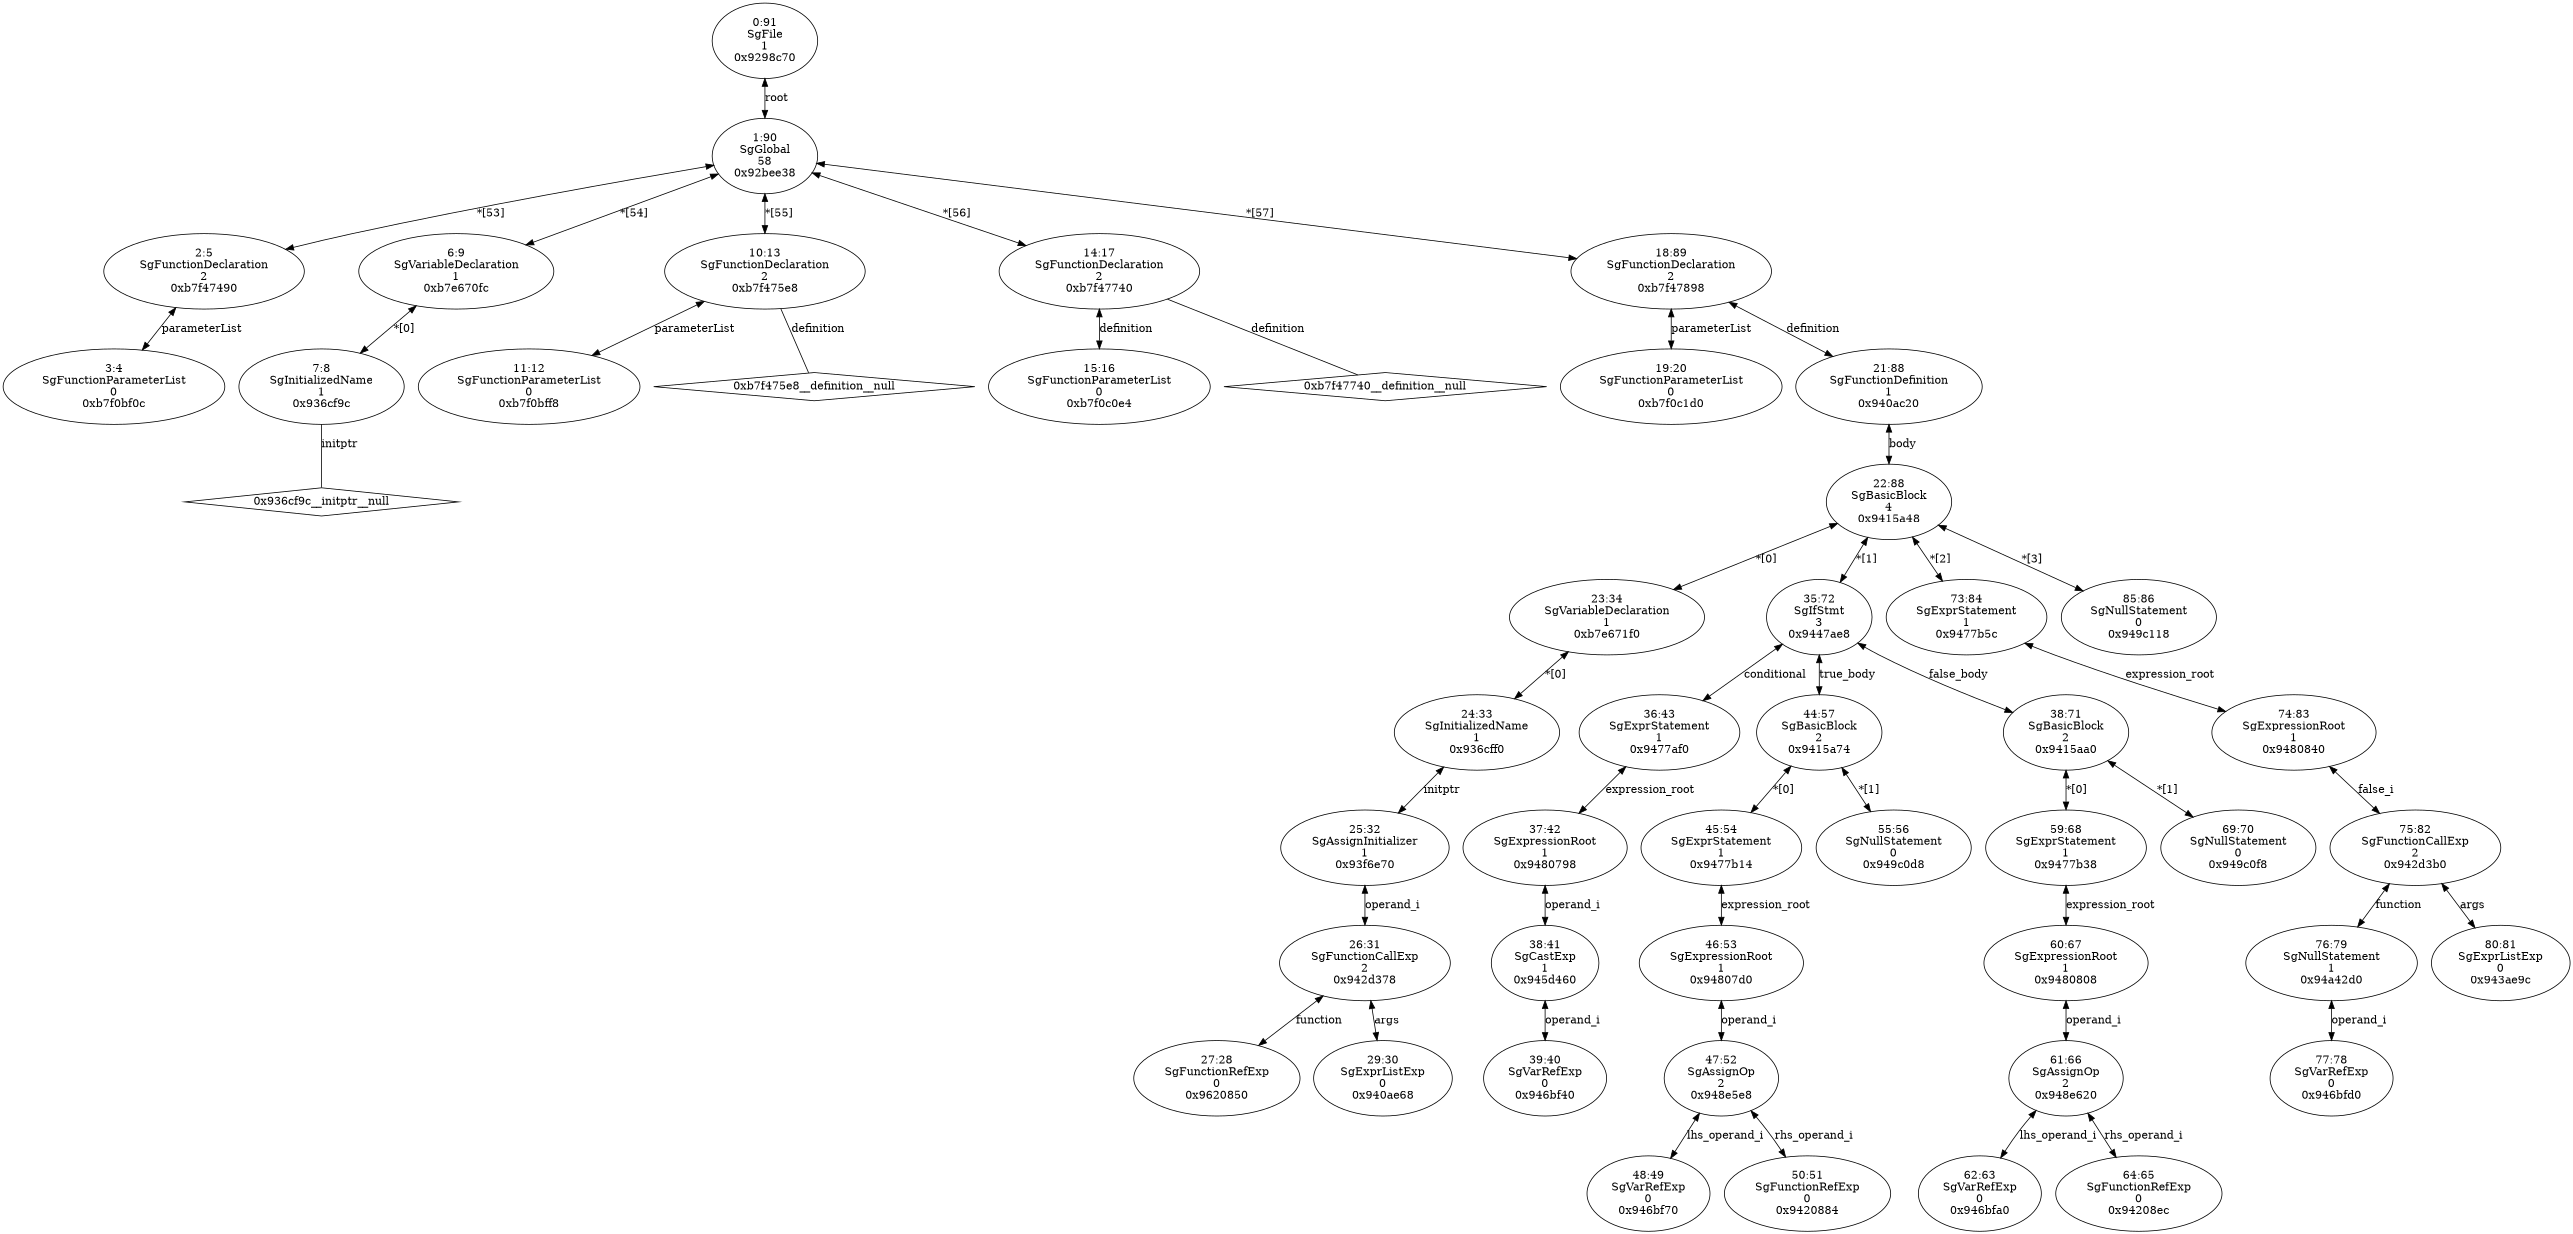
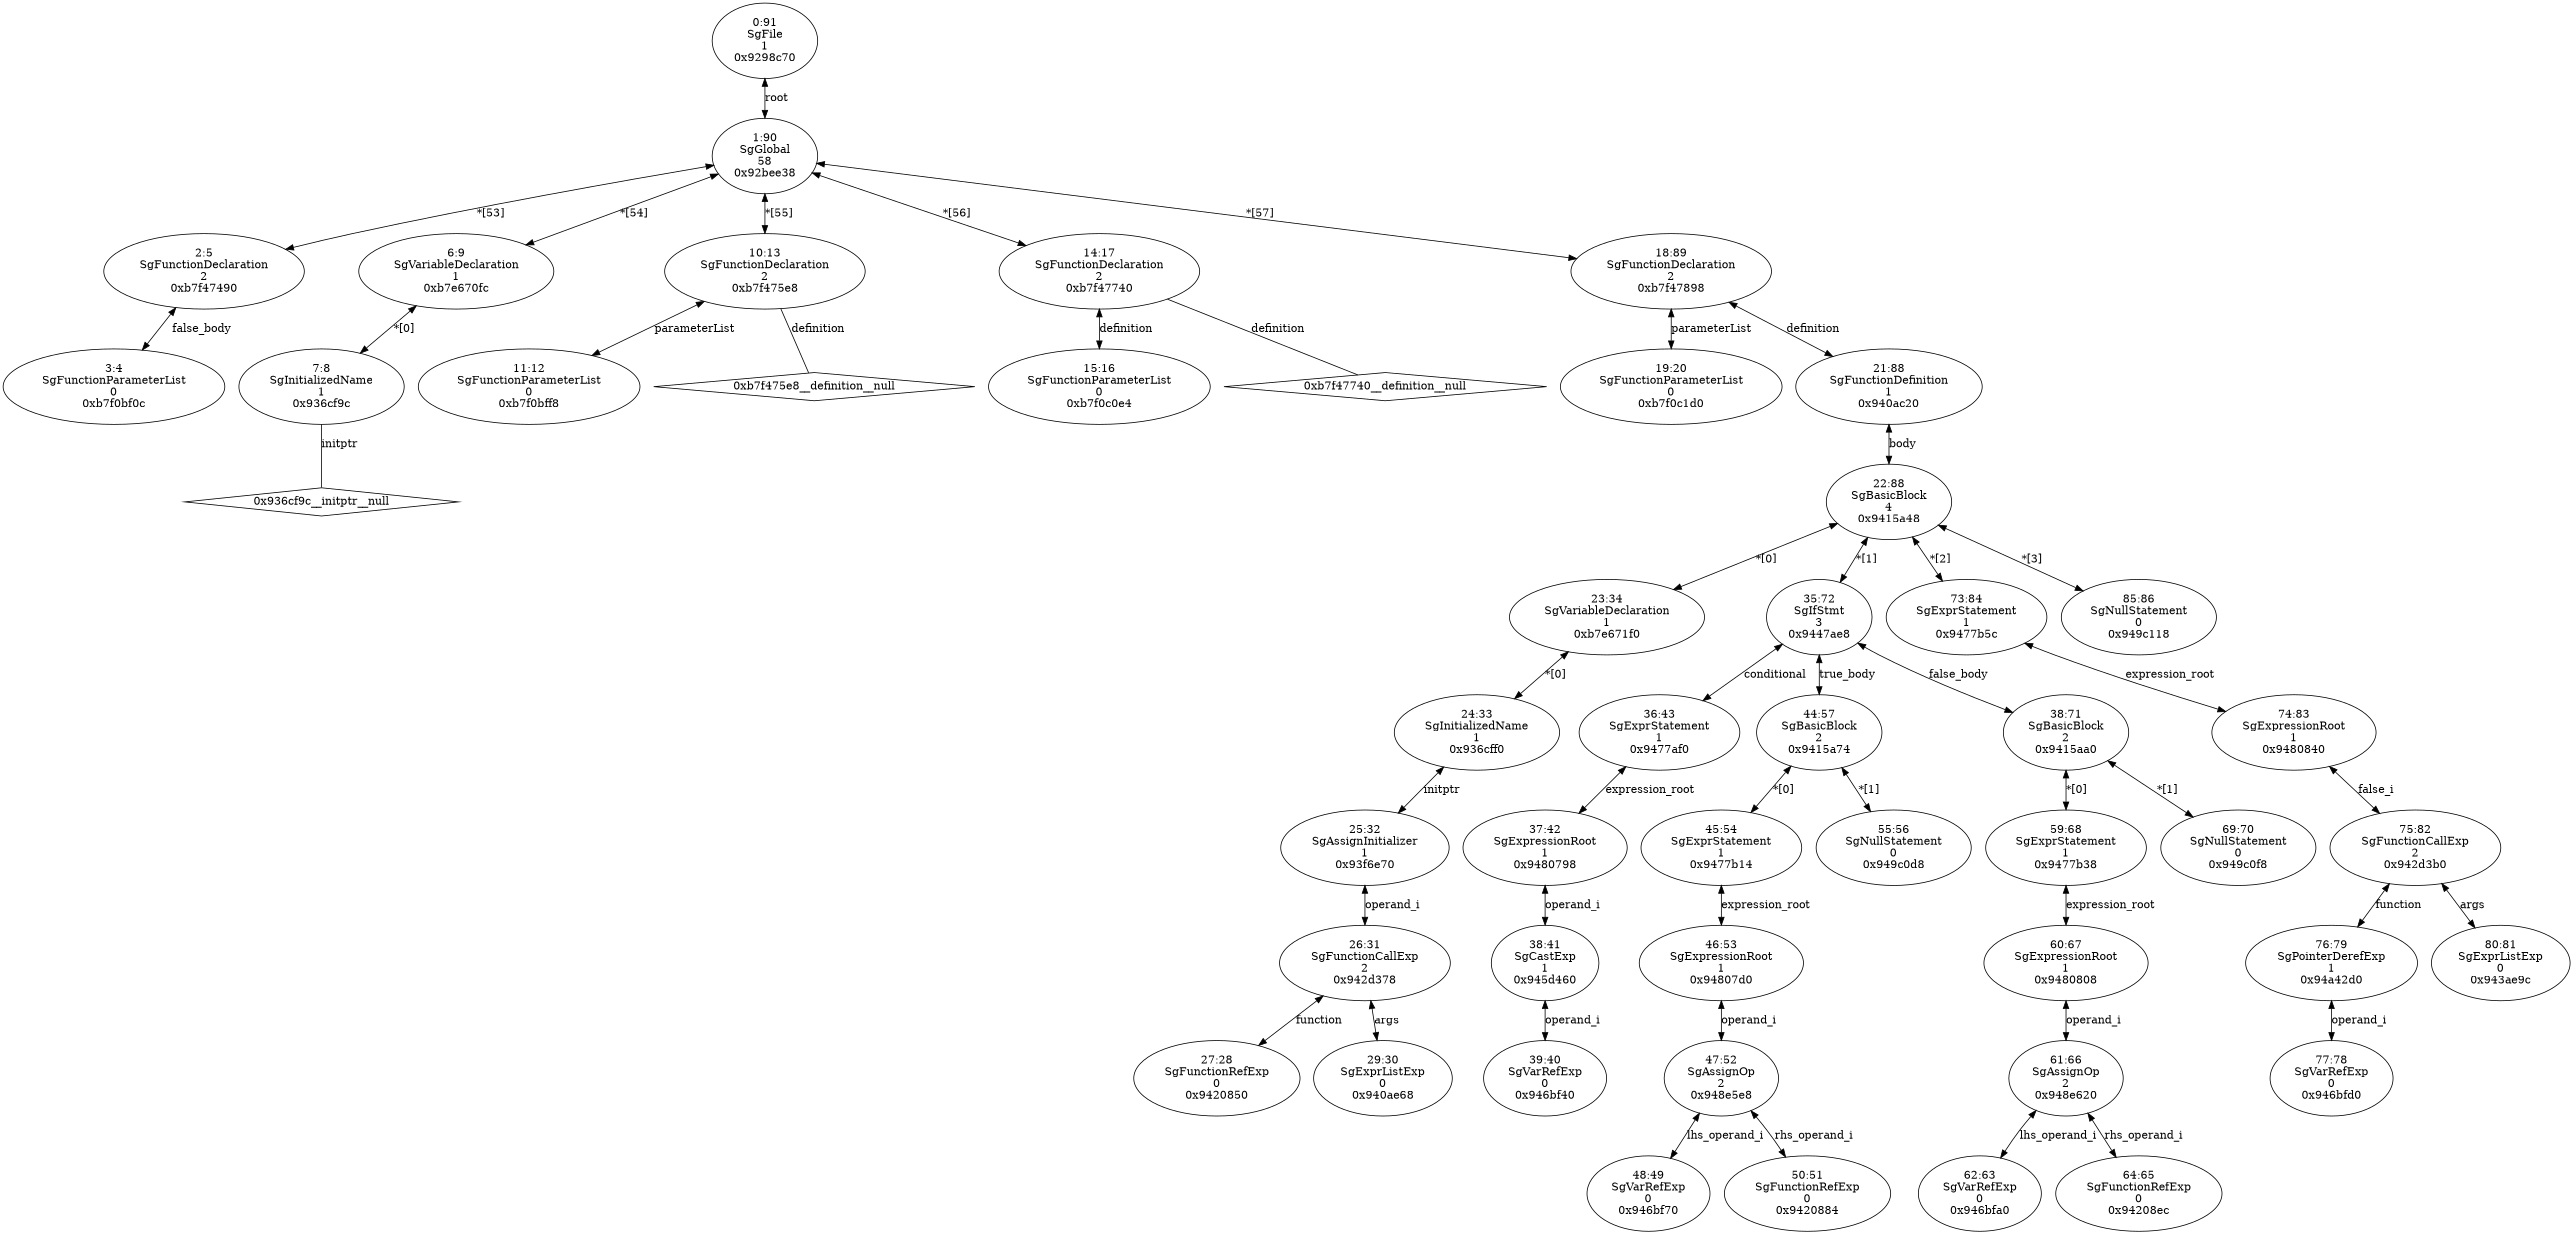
  digraph {
    edge [dir=both]
    n1 [label="3:4\nSgFunctionParameterList\n0\n0xb7f0bf0c\n"]
    n2 [label="2:5\nSgFunctionDeclaration\n2\n0xb7f47490\n"]
    n3 [label="7:8\nSgInitializedName\n1\n0x936cf9c\n"]
    "0x936cf9c__initptr__null" [shape=diamond]
    n5 [label="6:9\nSgVariableDeclaration\n1\n0xb7e670fc\n"]
    n6 [label="11:12\nSgFunctionParameterList\n0\n0xb7f0bff8\n"]
    n7 [label="10:13\nSgFunctionDeclaration\n2\n0xb7f475e8\n"]
    "0xb7f475e8__definition__null" [shape=diamond]
    n9 [label="15:16\nSgFunctionParameterList\n0\n0xb7f0c0e4\n"]
    n10 [label="14:17\nSgFunctionDeclaration\n2\n0xb7f47740\n"]
    "0xb7f47740__definition__null" [shape=diamond]
    n12 [label="19:20\nSgFunctionParameterList\n0\n0xb7f0c1d0\n"]
-   n13 [label="27:28\nSgFunctionRefExp\n0\n0x9620850\n"]
+   n13 [label="27:28\nSgFunctionRefExp\n0\n0x9420850\n"]
    n14 [label="29:30\nSgExprListExp\n0\n0x940ae68\n"]
    n15 [label="26:31\nSgFunctionCallExp\n2\n0x942d378\n"]
    n16 [label="25:32\nSgAssignInitializer\n1\n0x93f6e70\n"]
    n17 [label="24:33\nSgInitializedName\n1\n0x936cff0\n"]
    n18 [label="23:34\nSgVariableDeclaration\n1\n0xb7e671f0\n"]
    n19 [label="39:40\nSgVarRefExp\n0\n0x946bf40\n"]
    n20 [label="38:41\nSgCastExp\n1\n0x945d460\n"]
    n21 [label="37:42\nSgExpressionRoot\n1\n0x9480798\n"]
    n22 [label="36:43\nSgExprStatement\n1\n0x9477af0\n"]
    n23 [label="48:49\nSgVarRefExp\n0\n0x946bf70\n"]
    n24 [label="50:51\nSgFunctionRefExp\n0\n0x9420884\n"]
    n25 [label="47:52\nSgAssignOp\n2\n0x948e5e8\n"]
    n26 [label="46:53\nSgExpressionRoot\n1\n0x94807d0\n"]
    n27 [label="45:54\nSgExprStatement\n1\n0x9477b14\n"]
    n28 [label="55:56\nSgNullStatement\n0\n0x949c0d8\n"]
    n29 [label="44:57\nSgBasicBlock\n2\n0x9415a74\n"]
    n30 [label="62:63\nSgVarRefExp\n0\n0x946bfa0\n"]
    n31 [label="64:65\nSgFunctionRefExp\n0\n0x94208ec\n"]
    n32 [label="61:66\nSgAssignOp\n2\n0x948e620\n"]
    n33 [label="60:67\nSgExpressionRoot\n1\n0x9480808\n"]
    n34 [label="59:68\nSgExprStatement\n1\n0x9477b38\n"]
    n35 [label="69:70\nSgNullStatement\n0\n0x949c0f8\n"]
    n36 [label="38:71\nSgBasicBlock\n2\n0x9415aa0\n"]
    n37 [label="35:72\nSgIfStmt\n3\n0x9447ae8\n"]
    n38 [label="77:78\nSgVarRefExp\n0\n0x946bfd0\n"]
-   n39 [label="76:79\nSgNullStatement\n1\n0x94a42d0\n"]
+   n39 [label="76:79\nSgPointerDerefExp\n1\n0x94a42d0\n"]
    n40 [label="80:81\nSgExprListExp\n0\n0x943ae9c\n"]
    n41 [label="75:82\nSgFunctionCallExp\n2\n0x942d3b0\n"]
    n42 [label="74:83\nSgExpressionRoot\n1\n0x9480840\n"]
    n43 [label="73:84\nSgExprStatement\n1\n0x9477b5c\n"]
    n44 [label="85:86\nSgNullStatement\n0\n0x949c118\n"]
    n45 [label="22:88\nSgBasicBlock\n4\n0x9415a48\n"]
    n46 [label="21:88\nSgFunctionDefinition\n1\n0x940ac20\n"]
    n47 [label="18:89\nSgFunctionDeclaration\n2\n0xb7f47898\n"]
    n48 [label="1:90\nSgGlobal\n58\n0x92bee38\n"]
    n49 [label="0:91\nSgFile\n1\n0x9298c70\n"]
-   n2 -> n1 [label=parameterList]
+   n2 -> n1 [label=false_body]
    n3 -> "0x936cf9c__initptr__null" [dir=none label=initptr]
    n5 -> n3 [label="*[0]"]
    n7 -> n6 [label=parameterList]
    n7 -> "0xb7f475e8__definition__null" [dir=none label=definition]
    n10 -> n9 [label=definition]
    n10 -> "0xb7f47740__definition__null" [dir=none label=definition]
    n15 -> n13 [label=function]
    n15 -> n14 [label=args]
    n16 -> n15 [label=operand_i]
    n17 -> n16 [label=initptr]
    n18 -> n17 [label="*[0]"]
    n20 -> n19 [label=operand_i]
    n21 -> n20 [label=operand_i]
    n22 -> n21 [label=expression_root]
    n25 -> n23 [label=lhs_operand_i]
    n25 -> n24 [label=rhs_operand_i]
    n26 -> n25 [label=operand_i]
    n27 -> n26 [label=expression_root]
    n29 -> n27 [label="*[0]"]
    n29 -> n28 [label="*[1]"]
    n32 -> n30 [label=lhs_operand_i]
    n32 -> n31 [label=rhs_operand_i]
    n33 -> n32 [label=operand_i]
    n34 -> n33 [label=expression_root]
    n36 -> n34 [label="*[0]"]
    n36 -> n35 [label="*[1]"]
    n37 -> n22 [label=conditional]
    n37 -> n29 [label=true_body]
    n37 -> n36 [label=false_body]
    n39 -> n38 [label=operand_i]
    n41 -> n39 [label=function]
    n41 -> n40 [label=args]
    n42 -> n41 [label=false_i]
    n43 -> n42 [label=expression_root]
    n45 -> n18 [label="*[0]"]
    n45 -> n37 [label="*[1]"]
    n45 -> n43 [label="*[2]"]
    n45 -> n44 [label="*[3]"]
    n46 -> n45 [label=body]
    n47 -> n12 [label=parameterList]
    n47 -> n46 [label=definition]
    n48 -> n2 [label="*[53]"]
    n48 -> n5 [label="*[54]"]
    n48 -> n7 [label="*[55]"]
    n48 -> n10 [label="*[56]"]
    n48 -> n47 [label="*[57]"]
    n49 -> n48 [label=root]
  }
